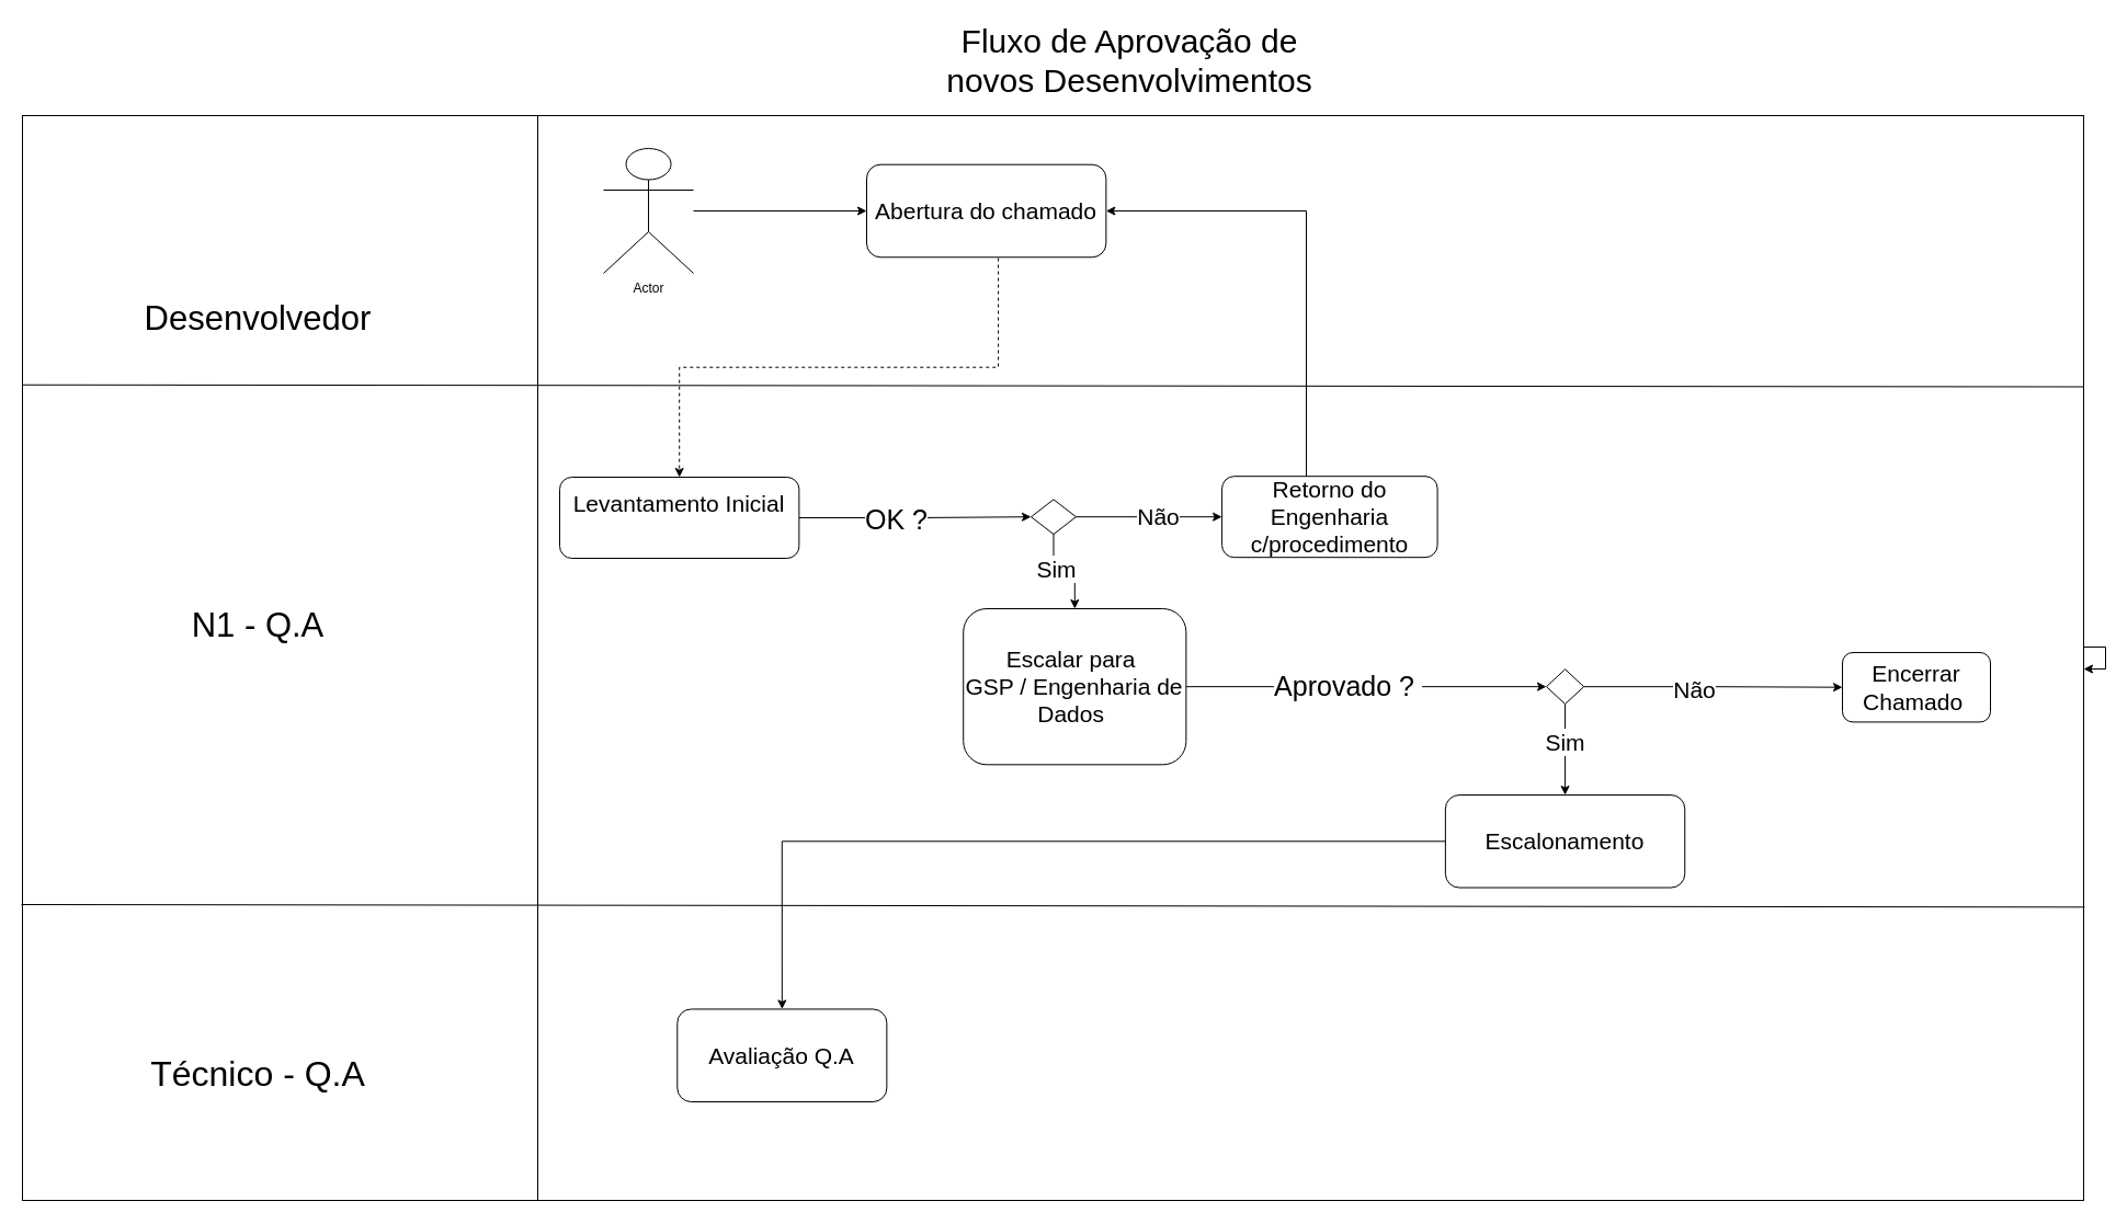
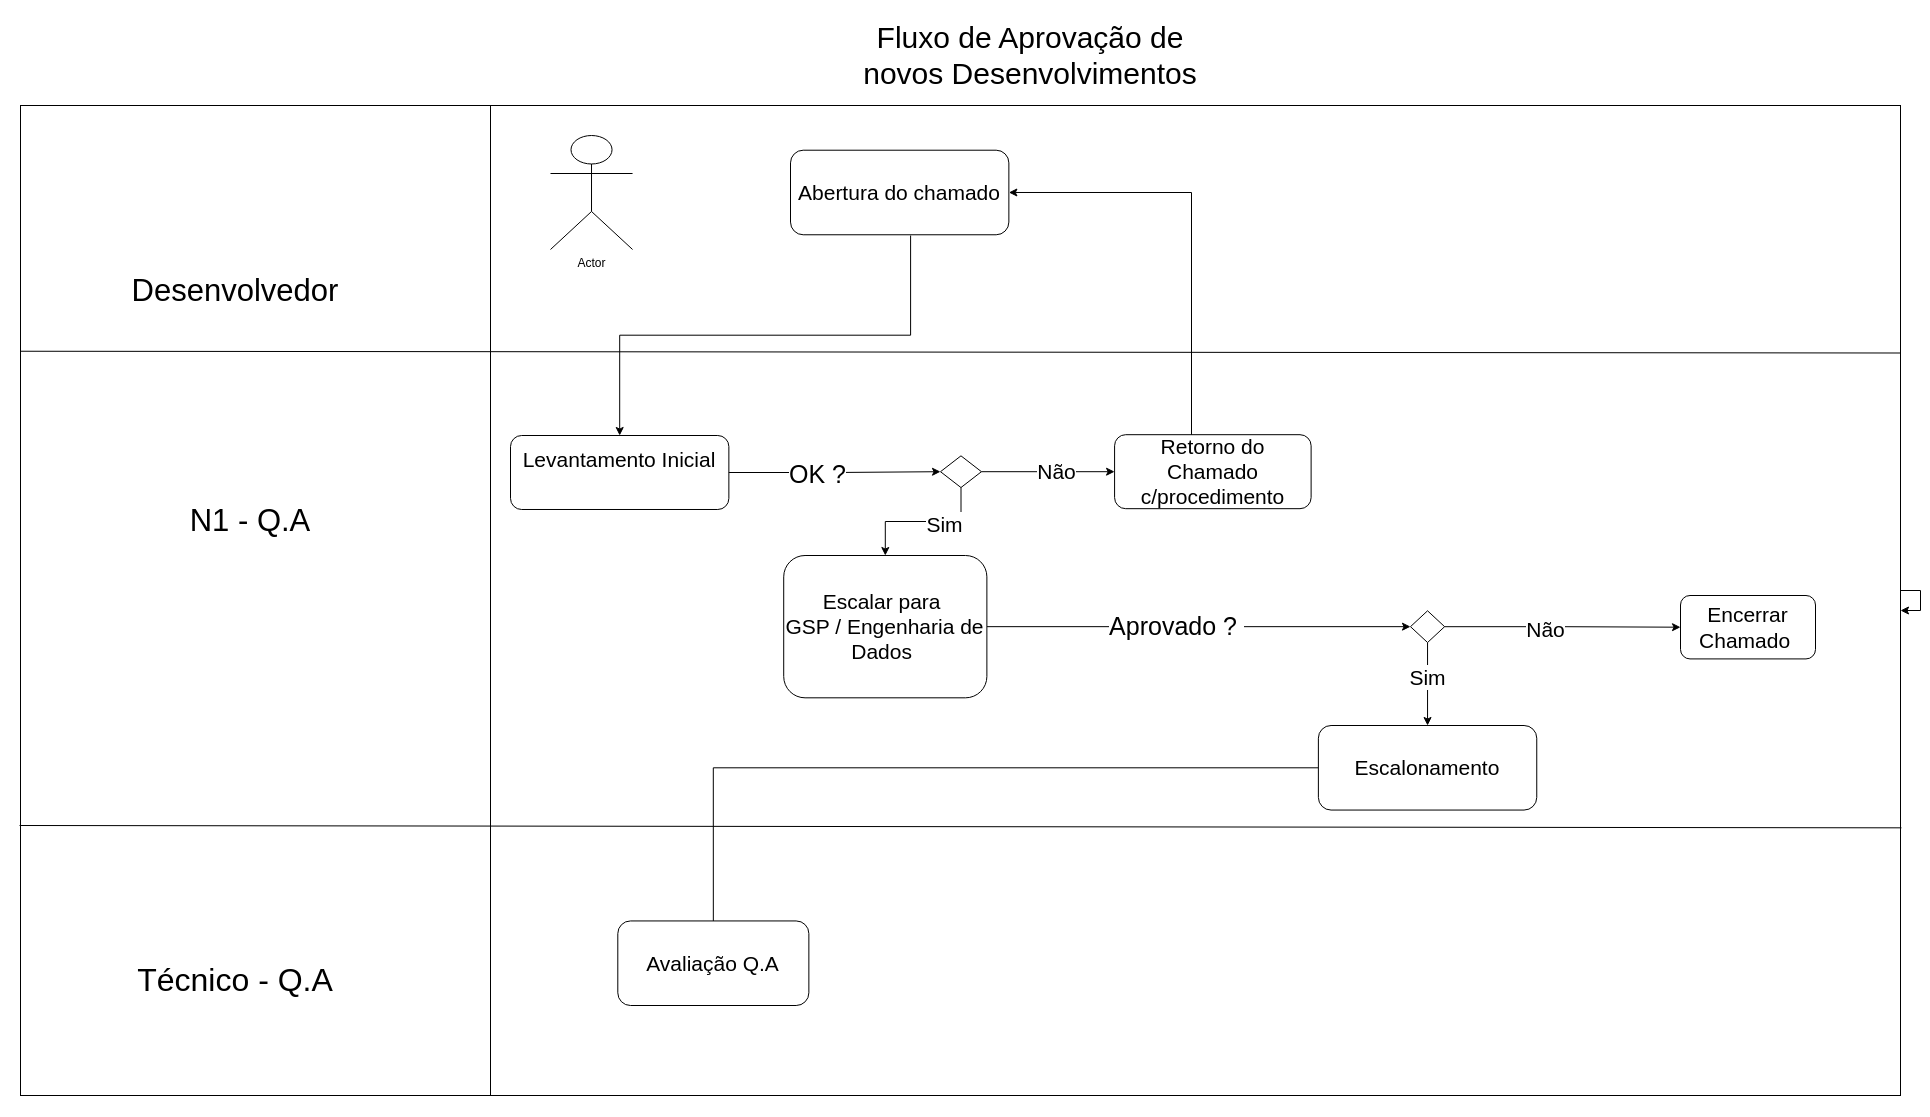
  <mxCell id="0" />
  <mxCell id="1" parent="0" />
  <mxCell id="2" value="" style="group;movable=0;resizable=0;rotatable=0;deletable=0;editable=0;locked=1;connectable=0;" vertex="1" connectable="0" parent="1"><mxGeometry x="20" y="105" width="1880" height="990" as="geometry" /></mxCell>
  <mxCell id="3" value="" style="rounded=0;whiteSpace=wrap;html=1;movable=0;resizable=0;rotatable=0;deletable=0;editable=0;locked=1;connectable=0;" vertex="1" parent="2"><mxGeometry width="1880" height="990" as="geometry" /></mxCell>
  <mxCell id="4" style="edgeStyle=orthogonalEdgeStyle;rounded=0;orthogonalLoop=1;jettySize=auto;html=1;movable=0;resizable=0;rotatable=0;deletable=0;editable=0;locked=1;connectable=0;" edge="1" parent="2" source="3" target="3"><mxGeometry relative="1" as="geometry" /></mxCell>
  <mxCell id="5" value="" style="endArrow=none;html=1;rounded=0;movable=0;resizable=0;rotatable=0;deletable=0;editable=0;locked=1;connectable=0;" edge="1" parent="2" target="3"><mxGeometry width="50" height="50" relative="1" as="geometry"><mxPoint y="477.03" as="sourcePoint" /><mxPoint x="87.013" y="404.752" as="targetPoint" /></mxGeometry></mxCell>
  <mxCell id="6" value="" style="endArrow=none;html=1;rounded=0;exitX=0;exitY=0.75;exitDx=0;exitDy=0;entryX=1.001;entryY=0.455;entryDx=0;entryDy=0;entryPerimeter=0;movable=0;resizable=0;rotatable=0;deletable=0;editable=0;locked=1;connectable=0;" edge="1" parent="2"><mxGeometry width="50" height="50" relative="1" as="geometry"><mxPoint x="-0.94" y="719.999" as="sourcePoint" /><mxPoint x="1880.94" y="722.33" as="targetPoint" /></mxGeometry></mxCell>
  <mxCell id="7" value="" style="endArrow=none;html=1;rounded=0;exitX=0;exitY=0.25;exitDx=0;exitDy=0;entryX=1;entryY=0.25;entryDx=0;entryDy=0;movable=0;resizable=0;rotatable=0;deletable=0;editable=0;locked=1;connectable=0;" edge="1" parent="2" target="3"><mxGeometry width="50" height="50" relative="1" as="geometry"><mxPoint y="245.743" as="sourcePoint" /><mxPoint x="1340.0" y="245.743" as="targetPoint" /></mxGeometry></mxCell>
  <mxCell id="8" value="" style="endArrow=none;html=1;rounded=0;entryX=0.25;entryY=0;entryDx=0;entryDy=0;exitX=0.25;exitY=1;exitDx=0;exitDy=0;movable=0;resizable=0;rotatable=0;deletable=0;editable=0;locked=1;connectable=0;" edge="1" parent="2" source="3" target="3"><mxGeometry width="50" height="50" relative="1" as="geometry"><mxPoint x="626.494" y="375.842" as="sourcePoint" /><mxPoint x="713.506" y="303.564" as="targetPoint" /></mxGeometry></mxCell>
  <mxCell id="9" value="&lt;font style=&quot;font-size: 31px;&quot;&gt;Desenvolvedor&lt;/font&gt;" style="text;html=1;align=center;verticalAlign=middle;whiteSpace=wrap;rounded=0;movable=1;resizable=1;rotatable=1;deletable=1;editable=1;locked=0;connectable=1;" vertex="1" parent="1"><mxGeometry x="150" y="265" width="170" height="50" as="geometry" /></mxCell>
- <mxCell id="10" value="&lt;font style=&quot;font-size: 31px;&quot;&gt;N1 - Q.A&lt;/font&gt;" style="text;html=1;align=center;verticalAlign=middle;whiteSpace=wrap;rounded=0;movable=1;resizable=1;rotatable=1;deletable=1;editable=1;locked=0;connectable=1;" vertex="1" parent="1"><mxGeometry x="150" y="545" width="170" height="50" as="geometry" /></mxCell>
+ <mxCell id="10" value="&lt;font style=&quot;font-size: 31px;&quot;&gt;N1 - Q.A&lt;/font&gt;" style="text;html=1;align=center;verticalAlign=middle;whiteSpace=wrap;rounded=0;movable=1;resizable=1;rotatable=1;deletable=1;editable=1;locked=0;connectable=1;" vertex="1" parent="1"><mxGeometry x="165" y="495" width="170" height="50" as="geometry" /></mxCell>
  <mxCell id="11" value="&lt;font style=&quot;font-size: 32px;&quot;&gt;Técnico - Q.A&lt;/font&gt;" style="text;html=1;align=center;verticalAlign=middle;whiteSpace=wrap;rounded=0;movable=1;resizable=1;rotatable=1;deletable=1;editable=1;locked=0;connectable=1;" vertex="1" parent="1"><mxGeometry x="125" y="955" width="220" height="50" as="geometry" /></mxCell>
  <mxCell id="12" value="&lt;font style=&quot;font-size: 30px;&quot;&gt;Fluxo de Aprovação de novos Desenvolvimentos&lt;/font&gt;" style="text;html=1;align=center;verticalAlign=middle;whiteSpace=wrap;rounded=0;" vertex="1" parent="1"><mxGeometry x="860" y="20" width="340" height="70" as="geometry" /></mxCell>
  <mxCell id="13" value="" style="group" vertex="1" connectable="0" parent="1"><mxGeometry x="590" y="217.5" width="1070" height="787.5" as="geometry" /></mxCell>
  <mxCell id="14" value="&lt;font style=&quot;font-size: 21px;&quot;&gt;Levantamento Inicial&lt;/font&gt;&lt;div&gt;&lt;font style=&quot;font-size: 21px;&quot;&gt;&lt;br&gt;&lt;/font&gt;&lt;/div&gt;" style="rounded=1;whiteSpace=wrap;html=1;movable=1;resizable=1;rotatable=1;deletable=1;editable=1;locked=0;connectable=1;" vertex="1" parent="13"><mxGeometry x="-80" y="217.505" width="218.367" height="73.993" as="geometry" /></mxCell>
- <mxCell id="15" value="&lt;font style=&quot;font-size: 21px;&quot;&gt;Retorno do Engenharia c/procedimento&lt;/font&gt;" style="rounded=1;whiteSpace=wrap;html=1;movable=1;resizable=1;rotatable=1;deletable=1;editable=1;locked=0;connectable=1;" vertex="1" parent="13"><mxGeometry x="524.082" y="216.695" width="196.531" height="73.993" as="geometry" /></mxCell>
+ <mxCell id="15" value="&lt;font style=&quot;font-size: 21px;&quot;&gt;Retorno do Chamado c/procedimento&lt;/font&gt;" style="rounded=1;whiteSpace=wrap;html=1;movable=1;resizable=1;rotatable=1;deletable=1;editable=1;locked=0;connectable=1;" vertex="1" parent="13"><mxGeometry x="524.082" y="216.695" width="196.531" height="73.993" as="geometry" /></mxCell>
  <mxCell id="16" style="edgeStyle=orthogonalEdgeStyle;rounded=0;orthogonalLoop=1;jettySize=auto;html=1;" edge="1" parent="13" source="20" target="28"><mxGeometry relative="1" as="geometry" /></mxCell>
  <mxCell id="17" value="&lt;font style=&quot;font-size: 25px;&quot;&gt;Aprovado ?&amp;nbsp;&lt;/font&gt;" style="edgeLabel;html=1;align=center;verticalAlign=middle;resizable=0;points=[];" vertex="1" connectable="0" parent="16"><mxGeometry x="-0.106" y="2" relative="1" as="geometry"><mxPoint as="offset" /></mxGeometry></mxCell>
  <mxCell id="18" style="edgeStyle=orthogonalEdgeStyle;rounded=0;orthogonalLoop=1;jettySize=auto;html=1;entryX=0.5;entryY=0;entryDx=0;entryDy=0;exitX=0.5;exitY=1;exitDx=0;exitDy=0;" edge="1" parent="13" source="28" target="30"><mxGeometry relative="1" as="geometry" /></mxCell>
  <mxCell id="19" value="&lt;font style=&quot;font-size: 21px;&quot;&gt;Sim&lt;/font&gt;" style="edgeLabel;html=1;align=center;verticalAlign=middle;resizable=0;points=[];" vertex="1" connectable="0" parent="18"><mxGeometry x="-0.169" y="-1" relative="1" as="geometry"><mxPoint as="offset" /></mxGeometry></mxCell>
- <mxCell id="20" value="&lt;font style=&quot;font-size: 21px;&quot;&gt;Escalar para&amp;nbsp;&lt;br&gt;GSP / Engenharia de Dados&amp;nbsp;&lt;/font&gt;" style="rounded=1;whiteSpace=wrap;html=1;movable=1;resizable=1;rotatable=1;deletable=1;editable=1;locked=0;connectable=1;" vertex="1" parent="13"><mxGeometry x="288.21" y="337.5" width="203.18" height="142.32" as="geometry" /></mxCell>
+ <mxCell id="20" value="&lt;font style=&quot;font-size: 21px;&quot;&gt;Escalar para&amp;nbsp;&lt;br&gt;GSP / Engenharia de Dados&amp;nbsp;&lt;/font&gt;" style="rounded=1;whiteSpace=wrap;html=1;movable=1;resizable=1;rotatable=1;deletable=1;editable=1;locked=0;connectable=1;" vertex="1" parent="13"><mxGeometry x="193.21" y="337.5" width="203.18" height="142.32" as="geometry" /></mxCell>
  <mxCell id="21" value="" style="rhombus;whiteSpace=wrap;html=1;movable=1;resizable=1;rotatable=1;deletable=1;editable=1;locked=0;connectable=1;" vertex="1" parent="13"><mxGeometry x="350.002" y="237.836" width="40.944" height="31.711" as="geometry" /></mxCell>
  <mxCell id="22" style="edgeStyle=orthogonalEdgeStyle;rounded=0;orthogonalLoop=1;jettySize=auto;html=1;entryX=0;entryY=0.5;entryDx=0;entryDy=0;movable=1;resizable=1;rotatable=1;deletable=1;editable=1;locked=0;connectable=1;" edge="1" parent="13" source="14" target="21"><mxGeometry relative="1" as="geometry" /></mxCell>
  <mxCell id="23" value="&lt;font style=&quot;font-size: 25px;&quot;&gt;OK ?&lt;/font&gt;" style="edgeLabel;html=1;align=center;verticalAlign=middle;resizable=0;points=[];" vertex="1" connectable="0" parent="22"><mxGeometry x="-0.176" relative="1" as="geometry"><mxPoint as="offset" /></mxGeometry></mxCell>
  <mxCell id="24" style="edgeStyle=orthogonalEdgeStyle;rounded=0;orthogonalLoop=1;jettySize=auto;html=1;entryX=0;entryY=0.5;entryDx=0;entryDy=0;movable=1;resizable=1;rotatable=1;deletable=1;editable=1;locked=0;connectable=1;" edge="1" parent="13" source="21" target="15"><mxGeometry relative="1" as="geometry" /></mxCell>
  <mxCell id="25" value="&lt;font style=&quot;font-size: 21px;&quot;&gt;Não&lt;/font&gt;" style="edgeLabel;html=1;align=center;verticalAlign=middle;resizable=1;points=[];movable=1;rotatable=1;deletable=1;editable=1;locked=0;connectable=1;" vertex="1" connectable="0" parent="24"><mxGeometry x="0.107" y="1" relative="1" as="geometry"><mxPoint x="1" as="offset" /></mxGeometry></mxCell>
  <mxCell id="26" style="edgeStyle=orthogonalEdgeStyle;rounded=0;orthogonalLoop=1;jettySize=auto;html=1;entryX=0.5;entryY=0;entryDx=0;entryDy=0;movable=1;resizable=1;rotatable=1;deletable=1;editable=1;locked=0;connectable=1;" edge="1" parent="13" source="21" target="20"><mxGeometry relative="1" as="geometry" /></mxCell>
  <mxCell id="27" value="&lt;font style=&quot;font-size: 21px;&quot;&gt;Sim&lt;/font&gt;" style="edgeLabel;html=1;align=center;verticalAlign=middle;resizable=1;points=[];movable=1;rotatable=1;deletable=1;editable=1;locked=0;connectable=1;" vertex="1" connectable="0" parent="26"><mxGeometry x="-0.297" y="2" relative="1" as="geometry"><mxPoint as="offset" /></mxGeometry></mxCell>
  <mxCell id="28" value="" style="rhombus;whiteSpace=wrap;html=1;" vertex="1" parent="13"><mxGeometry x="819.995" y="392.806" width="34.12" height="31.711" as="geometry" /></mxCell>
- <mxCell id="29" style="edgeStyle=orthogonalEdgeStyle;rounded=0;orthogonalLoop=1;jettySize=auto;html=1;entryX=0.5;entryY=0;entryDx=0;entryDy=0;" edge="1" parent="13" source="30" target="31"><mxGeometry relative="1" as="geometry" /></mxCell>
+ <mxCell id="29" style="edgeStyle=orthogonalEdgeStyle;rounded=0;orthogonalLoop=1;jettySize=auto;html=1;entryX=0.5;entryY=0;entryDx=0;entryDy=0;endArrow=none;" edge="1" parent="13" source="30" target="31"><mxGeometry relative="1" as="geometry" /></mxCell>
  <mxCell id="30" value="&lt;font style=&quot;font-size: 21px;&quot;&gt;Escalonamento&lt;/font&gt;" style="rounded=1;whiteSpace=wrap;html=1;" vertex="1" parent="13"><mxGeometry x="727.876" y="507.502" width="218.367" height="84.564" as="geometry" /></mxCell>
  <mxCell id="31" value="&lt;font style=&quot;font-size: 21px;&quot;&gt;Avaliação Q.A&lt;/font&gt;" style="rounded=1;whiteSpace=wrap;html=1;" vertex="1" parent="13"><mxGeometry x="27.296" y="702.936" width="191.071" height="84.564" as="geometry" /></mxCell>
  <mxCell id="32" value="&lt;font style=&quot;font-size: 21px;&quot;&gt;Encerrar Chamado&amp;nbsp;&lt;/font&gt;" style="rounded=1;whiteSpace=wrap;html=1;" vertex="1" parent="1"><mxGeometry x="1680.001" y="595.001" width="135" height="63.423" as="geometry" /></mxCell>
  <mxCell id="33" style="edgeStyle=orthogonalEdgeStyle;rounded=0;orthogonalLoop=1;jettySize=auto;html=1;entryX=0;entryY=0.5;entryDx=0;entryDy=0;" edge="1" parent="1" source="28" target="32"><mxGeometry relative="1" as="geometry" /></mxCell>
  <mxCell id="34" value="&lt;font style=&quot;font-size: 21px;&quot;&gt;Não&lt;/font&gt;" style="edgeLabel;html=1;align=center;verticalAlign=middle;resizable=0;points=[];" vertex="1" connectable="0" parent="33"><mxGeometry x="-0.156" y="-2" relative="1" as="geometry"><mxPoint as="offset" /></mxGeometry></mxCell>
  <mxCell id="35" value="Actor" style="shape=umlActor;verticalLabelPosition=bottom;verticalAlign=top;html=1;outlineConnect=0;movable=1;resizable=1;rotatable=1;deletable=1;editable=1;locked=0;connectable=1;" vertex="1" parent="1"><mxGeometry x="550" y="135" width="82.06" height="113.99" as="geometry" /></mxCell>
- <mxCell id="36" style="edgeStyle=orthogonalEdgeStyle;rounded=0;orthogonalLoop=1;jettySize=auto;html=1;movable=1;resizable=1;rotatable=1;deletable=1;editable=1;locked=0;connectable=1;" edge="1" parent="1" source="35" target="37"><mxGeometry relative="1" as="geometry" /></mxCell>
  <mxCell id="37" value="&lt;font style=&quot;font-size: 21px;&quot;&gt;Abertura do chamado&lt;/font&gt;" style="rounded=1;whiteSpace=wrap;html=1;movable=1;resizable=1;rotatable=1;deletable=1;editable=1;locked=0;connectable=1;" vertex="1" parent="1"><mxGeometry x="790.002" y="149.71" width="218.367" height="84.564" as="geometry" /></mxCell>
  <mxCell id="38" style="edgeStyle=orthogonalEdgeStyle;rounded=0;orthogonalLoop=1;jettySize=auto;html=1;entryX=1;entryY=0.5;entryDx=0;entryDy=0;" edge="1" parent="1" source="15" target="37"><mxGeometry relative="1" as="geometry"><Array as="points"><mxPoint x="1191" y="192" /></Array></mxGeometry></mxCell>
- <mxCell id="39" style="edgeStyle=orthogonalEdgeStyle;rounded=0;orthogonalLoop=1;jettySize=auto;html=1;movable=1;resizable=1;rotatable=1;deletable=1;editable=1;locked=0;connectable=1;exitX=0.55;exitY=1.009;exitDx=0;exitDy=0;exitPerimeter=0;dashed=1;" edge="1" parent="1" source="37" target="14"><mxGeometry relative="1" as="geometry" /></mxCell>
+ <mxCell id="39" style="edgeStyle=orthogonalEdgeStyle;rounded=0;orthogonalLoop=1;jettySize=auto;html=1;movable=1;resizable=1;rotatable=1;deletable=1;editable=1;locked=0;connectable=1;exitX=0.55;exitY=1.009;exitDx=0;exitDy=0;exitPerimeter=0;" edge="1" parent="1" source="37" target="14"><mxGeometry relative="1" as="geometry" /></mxCell>
